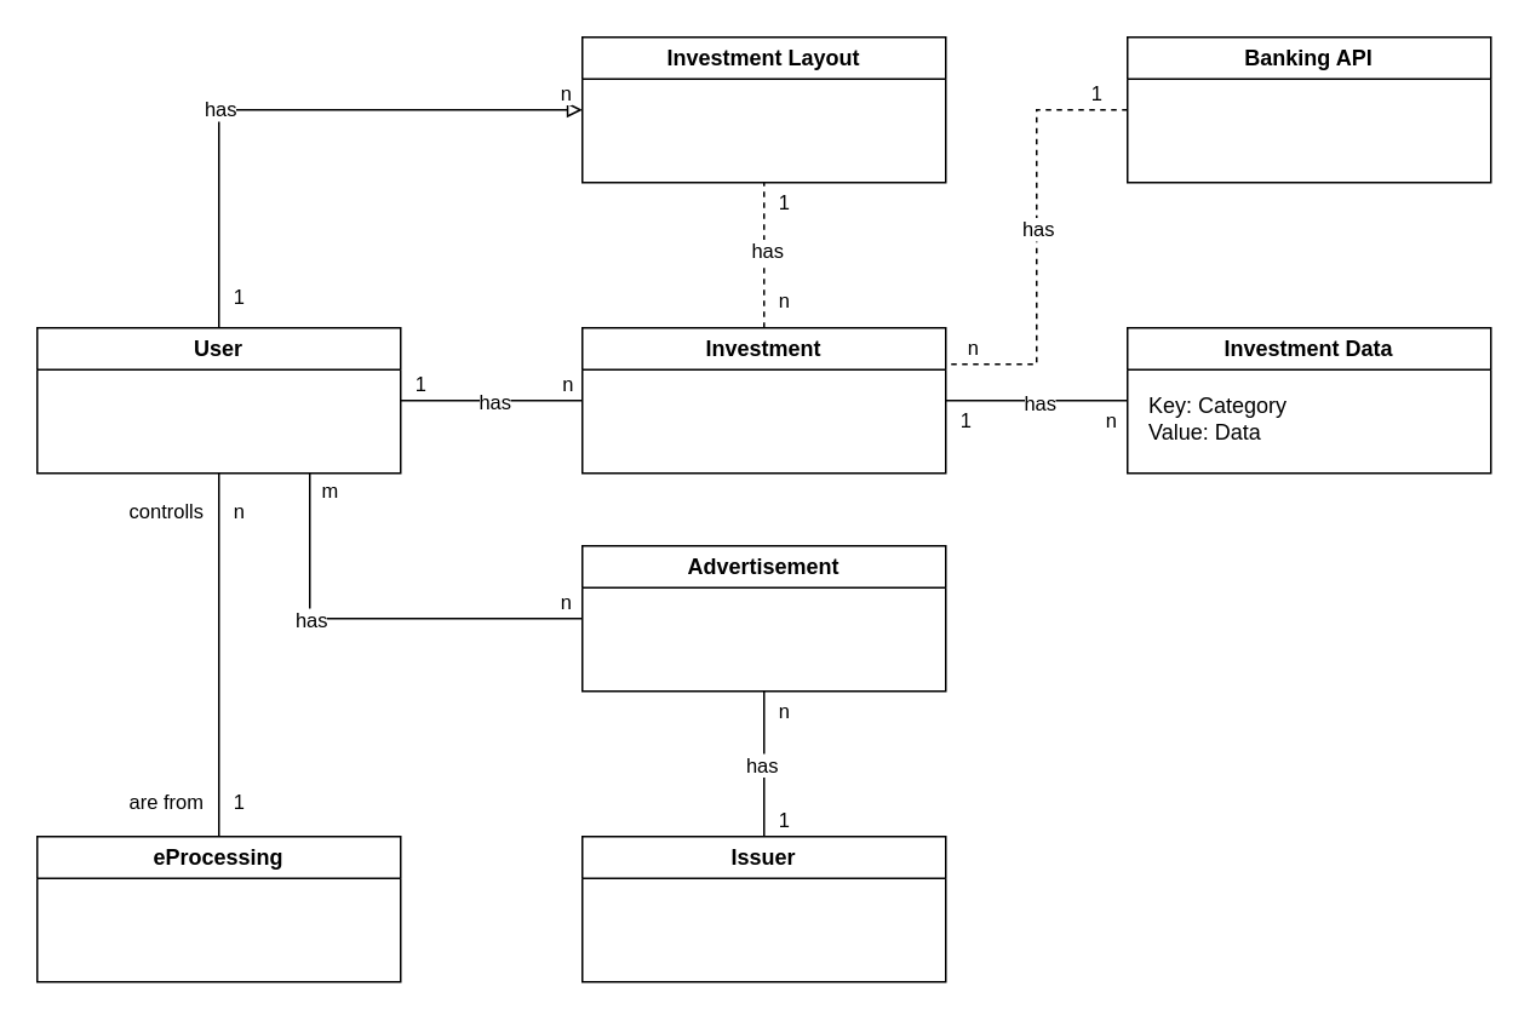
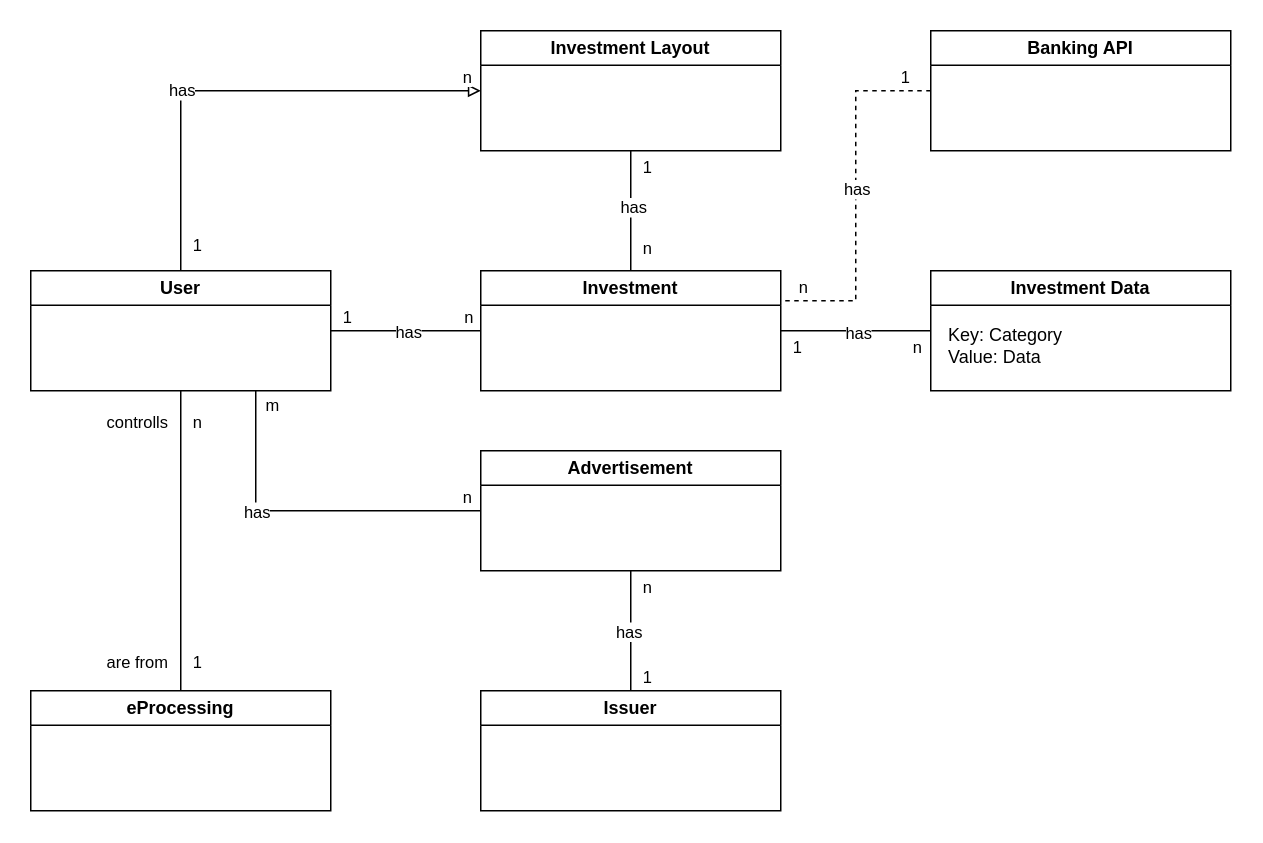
  <mxCell id="0" />
  <mxCell id="1" parent="0" />
  <mxCell id="2" value="" style="edgeStyle=orthogonalEdgeStyle;rounded=0;orthogonalLoop=1;jettySize=auto;html=1;strokeColor=default;endArrow=none;endFill=0;entryX=0;entryY=0.5;entryDx=0;entryDy=0;" edge="1" parent="1" source="10" target="19"><mxGeometry relative="1" as="geometry"><mxPoint x="420" y="160" as="targetPoint" /></mxGeometry></mxCell>
  <mxCell id="3" value="has" style="edgeLabel;html=1;align=center;verticalAlign=middle;resizable=0;points=[];fontFamily=Helvetica;fontSize=11;fontColor=default;labelBackgroundColor=default;" vertex="1" connectable="0" parent="2"><mxGeometry x="-0.289" y="-1" relative="1" as="geometry"><mxPoint x="15" y="-1" as="offset" /></mxGeometry></mxCell>
  <mxCell id="4" value="1" style="edgeLabel;html=1;align=center;verticalAlign=middle;resizable=0;points=[];fontFamily=Helvetica;fontSize=11;fontColor=default;labelBackgroundColor=default;" vertex="1" connectable="0" parent="2"><mxGeometry x="0.58" y="1" relative="1" as="geometry"><mxPoint x="-69" y="-9" as="offset" /></mxGeometry></mxCell>
  <mxCell id="5" value="n" style="edgeLabel;html=1;align=center;verticalAlign=middle;resizable=0;points=[];fontFamily=Helvetica;fontSize=11;fontColor=default;labelBackgroundColor=default;" vertex="1" connectable="0" parent="2"><mxGeometry x="0.511" y="1" relative="1" as="geometry"><mxPoint x="15" y="-9" as="offset" /></mxGeometry></mxCell>
  <mxCell id="6" style="edgeStyle=orthogonalEdgeStyle;rounded=0;orthogonalLoop=1;jettySize=auto;html=1;entryX=0;entryY=0.5;entryDx=0;entryDy=0;strokeColor=default;align=center;verticalAlign=middle;fontFamily=Helvetica;fontSize=11;fontColor=default;labelBackgroundColor=default;endArrow=block;endFill=0;" edge="1" parent="1" source="10" target="22"><mxGeometry relative="1" as="geometry"><Array as="points"><mxPoint x="120" y="60" /></Array></mxGeometry></mxCell>
  <mxCell id="7" value="has" style="edgeLabel;html=1;align=center;verticalAlign=middle;resizable=0;points=[];fontFamily=Helvetica;fontSize=11;fontColor=default;labelBackgroundColor=default;" vertex="1" connectable="0" parent="6"><mxGeometry x="-0.878" y="-1" relative="1" as="geometry"><mxPoint x="-1" y="-101" as="offset" /></mxGeometry></mxCell>
  <mxCell id="8" value="n" style="edgeLabel;html=1;align=center;verticalAlign=middle;resizable=0;points=[];fontFamily=Helvetica;fontSize=11;fontColor=default;labelBackgroundColor=default;" vertex="1" connectable="0" parent="6"><mxGeometry x="0.908" relative="1" as="geometry"><mxPoint x="5" y="-10" as="offset" /></mxGeometry></mxCell>
  <mxCell id="9" value="1" style="edgeLabel;html=1;align=center;verticalAlign=middle;resizable=0;points=[];fontFamily=Helvetica;fontSize=11;fontColor=default;labelBackgroundColor=default;" vertex="1" connectable="0" parent="6"><mxGeometry x="-0.885" y="-1" relative="1" as="geometry"><mxPoint x="9" as="offset" /></mxGeometry></mxCell>
  <mxCell id="10" value="User" style="swimlane;whiteSpace=wrap;html=1;" vertex="1" parent="1"><mxGeometry x="20" y="180" width="200" height="80" as="geometry"><mxRectangle x="60" y="140" width="70" height="30" as="alternateBounds" /></mxGeometry></mxCell>
  <mxCell id="11" style="edgeStyle=orthogonalEdgeStyle;rounded=0;orthogonalLoop=1;jettySize=auto;html=1;endArrow=none;endFill=0;entryX=0;entryY=0.5;entryDx=0;entryDy=0;" edge="1" parent="1" source="19" target="20"><mxGeometry relative="1" as="geometry"><mxPoint x="580" y="230" as="targetPoint" /></mxGeometry></mxCell>
  <mxCell id="12" value="1" style="edgeLabel;html=1;align=center;verticalAlign=middle;resizable=0;points=[];fontFamily=Helvetica;fontSize=11;fontColor=default;labelBackgroundColor=default;" vertex="1" connectable="0" parent="11"><mxGeometry x="0.32" y="-2" relative="1" as="geometry"><mxPoint x="-56" y="8" as="offset" /></mxGeometry></mxCell>
  <mxCell id="13" value="n" style="edgeLabel;html=1;align=center;verticalAlign=middle;resizable=0;points=[];fontFamily=Helvetica;fontSize=11;fontColor=default;labelBackgroundColor=default;" vertex="1" connectable="0" parent="11"><mxGeometry x="0.016" y="-2" relative="1" as="geometry"><mxPoint x="39" y="8" as="offset" /></mxGeometry></mxCell>
  <mxCell id="14" value="has" style="edgeLabel;html=1;align=center;verticalAlign=middle;resizable=0;points=[];fontFamily=Helvetica;fontSize=11;fontColor=default;labelBackgroundColor=default;" vertex="1" connectable="0" parent="11"><mxGeometry x="0.024" y="-1" relative="1" as="geometry"><mxPoint as="offset" /></mxGeometry></mxCell>
- <mxCell id="15" style="edgeStyle=orthogonalEdgeStyle;rounded=0;orthogonalLoop=1;jettySize=auto;html=1;entryX=0.5;entryY=1;entryDx=0;entryDy=0;strokeColor=default;align=center;verticalAlign=middle;fontFamily=Helvetica;fontSize=11;fontColor=default;labelBackgroundColor=default;endArrow=none;endFill=0;dashed=1;" edge="1" parent="1" source="19" target="22"><mxGeometry relative="1" as="geometry" /></mxCell>
+ <mxCell id="15" style="edgeStyle=orthogonalEdgeStyle;rounded=0;orthogonalLoop=1;jettySize=auto;html=1;entryX=0.5;entryY=1;entryDx=0;entryDy=0;strokeColor=default;align=center;verticalAlign=middle;fontFamily=Helvetica;fontSize=11;fontColor=default;labelBackgroundColor=default;endArrow=none;endFill=0;" edge="1" parent="1" source="19" target="22"><mxGeometry relative="1" as="geometry" /></mxCell>
  <mxCell id="16" value="has" style="edgeLabel;html=1;align=center;verticalAlign=middle;resizable=0;points=[];fontFamily=Helvetica;fontSize=11;fontColor=default;labelBackgroundColor=default;" vertex="1" connectable="0" parent="15"><mxGeometry x="0.063" y="-1" relative="1" as="geometry"><mxPoint as="offset" /></mxGeometry></mxCell>
  <mxCell id="17" value="1" style="edgeLabel;html=1;align=center;verticalAlign=middle;resizable=0;points=[];fontFamily=Helvetica;fontSize=11;fontColor=default;labelBackgroundColor=default;" vertex="1" connectable="0" parent="15"><mxGeometry x="0.611" y="-1" relative="1" as="geometry"><mxPoint x="9" y="-6" as="offset" /></mxGeometry></mxCell>
  <mxCell id="18" value="n" style="edgeLabel;html=1;align=center;verticalAlign=middle;resizable=0;points=[];fontFamily=Helvetica;fontSize=11;fontColor=default;labelBackgroundColor=default;" vertex="1" connectable="0" parent="15"><mxGeometry x="-0.604" y="-2" relative="1" as="geometry"><mxPoint x="8" as="offset" /></mxGeometry></mxCell>
  <mxCell id="19" value="Investment" style="swimlane;whiteSpace=wrap;html=1;" vertex="1" parent="1"><mxGeometry x="320" y="180" width="200" height="80" as="geometry"><mxRectangle x="60" y="140" width="70" height="30" as="alternateBounds" /></mxGeometry></mxCell>
  <mxCell id="20" value="Investment Data" style="swimlane;whiteSpace=wrap;html=1;" vertex="1" parent="1"><mxGeometry x="620" y="180" width="200" height="80" as="geometry"><mxRectangle x="60" y="140" width="70" height="30" as="alternateBounds" /></mxGeometry></mxCell>
  <mxCell id="21" value="Key: Category&lt;div&gt;Value: Data&lt;/div&gt;" style="text;html=1;align=left;verticalAlign=middle;resizable=0;points=[];autosize=1;strokeColor=none;fillColor=none;" vertex="1" parent="20"><mxGeometry x="10" y="30" width="100" height="40" as="geometry" /></mxCell>
  <mxCell id="22" value="Investment Layout" style="swimlane;whiteSpace=wrap;html=1;" vertex="1" parent="1"><mxGeometry x="320" y="20" width="200" height="80" as="geometry"><mxRectangle x="60" y="140" width="70" height="30" as="alternateBounds" /></mxGeometry></mxCell>
  <mxCell id="23" style="edgeStyle=orthogonalEdgeStyle;rounded=0;orthogonalLoop=1;jettySize=auto;html=1;entryX=0.5;entryY=1;entryDx=0;entryDy=0;endArrow=none;endFill=0;" edge="1" parent="1" source="27" target="38"><mxGeometry relative="1" as="geometry" /></mxCell>
  <mxCell id="24" value="1" style="edgeLabel;html=1;align=center;verticalAlign=middle;resizable=0;points=[];fontFamily=Helvetica;fontSize=11;fontColor=default;labelBackgroundColor=default;" vertex="1" connectable="0" parent="23"><mxGeometry x="0.246" y="1" relative="1" as="geometry"><mxPoint x="11" y="40" as="offset" /></mxGeometry></mxCell>
  <mxCell id="25" value="n" style="edgeLabel;html=1;align=center;verticalAlign=middle;resizable=0;points=[];fontFamily=Helvetica;fontSize=11;fontColor=default;labelBackgroundColor=default;" vertex="1" connectable="0" parent="23"><mxGeometry x="0.646" y="2" relative="1" as="geometry"><mxPoint x="12" y="-4" as="offset" /></mxGeometry></mxCell>
  <mxCell id="26" value="has" style="edgeLabel;html=1;align=center;verticalAlign=middle;resizable=0;points=[];fontFamily=Helvetica;fontSize=11;fontColor=default;labelBackgroundColor=default;" vertex="1" connectable="0" parent="23"><mxGeometry x="0.232" y="2" relative="1" as="geometry"><mxPoint y="9" as="offset" /></mxGeometry></mxCell>
  <mxCell id="27" value="Issuer" style="swimlane;whiteSpace=wrap;html=1;" vertex="1" parent="1"><mxGeometry x="320" y="460" width="200" height="80" as="geometry"><mxRectangle x="60" y="140" width="70" height="30" as="alternateBounds" /></mxGeometry></mxCell>
  <mxCell id="28" style="edgeStyle=orthogonalEdgeStyle;rounded=0;orthogonalLoop=1;jettySize=auto;html=1;entryX=0.5;entryY=1;entryDx=0;entryDy=0;strokeColor=default;align=center;verticalAlign=middle;fontFamily=Helvetica;fontSize=11;fontColor=default;labelBackgroundColor=default;endArrow=none;endFill=0;" edge="1" parent="1" source="33" target="10"><mxGeometry relative="1" as="geometry" /></mxCell>
  <mxCell id="29" value="n" style="edgeLabel;html=1;align=center;verticalAlign=middle;resizable=0;points=[];fontFamily=Helvetica;fontSize=11;fontColor=default;labelBackgroundColor=default;" vertex="1" connectable="0" parent="28"><mxGeometry x="0.133" relative="1" as="geometry"><mxPoint x="10" y="-67" as="offset" /></mxGeometry></mxCell>
  <mxCell id="30" value="1" style="edgeLabel;html=1;align=center;verticalAlign=middle;resizable=0;points=[];fontFamily=Helvetica;fontSize=11;fontColor=default;labelBackgroundColor=default;" vertex="1" connectable="0" parent="28"><mxGeometry x="-0.73" y="-1" relative="1" as="geometry"><mxPoint x="9" y="7" as="offset" /></mxGeometry></mxCell>
  <mxCell id="31" value="are from" style="edgeLabel;html=1;align=center;verticalAlign=middle;resizable=0;points=[];fontFamily=Helvetica;fontSize=11;fontColor=default;labelBackgroundColor=default;" vertex="1" connectable="0" parent="28"><mxGeometry x="-0.056" y="1" relative="1" as="geometry"><mxPoint x="-29" y="74" as="offset" /></mxGeometry></mxCell>
  <mxCell id="32" value="controlls" style="edgeLabel;html=1;align=center;verticalAlign=middle;resizable=0;points=[];fontFamily=Helvetica;fontSize=11;fontColor=default;labelBackgroundColor=default;" vertex="1" connectable="0" parent="28"><mxGeometry x="0.15" relative="1" as="geometry"><mxPoint x="-30" y="-65" as="offset" /></mxGeometry></mxCell>
  <mxCell id="33" value="eProcessing" style="swimlane;whiteSpace=wrap;html=1;" vertex="1" parent="1"><mxGeometry x="20" y="460" width="200" height="80" as="geometry"><mxRectangle x="60" y="140" width="70" height="30" as="alternateBounds" /></mxGeometry></mxCell>
  <mxCell id="34" style="edgeStyle=orthogonalEdgeStyle;rounded=0;orthogonalLoop=1;jettySize=auto;html=1;entryX=0.75;entryY=1;entryDx=0;entryDy=0;strokeColor=default;align=center;verticalAlign=middle;fontFamily=Helvetica;fontSize=11;fontColor=default;labelBackgroundColor=default;endArrow=none;endFill=0;" edge="1" parent="1" source="38" target="10"><mxGeometry relative="1" as="geometry" /></mxCell>
  <mxCell id="35" value="n" style="edgeLabel;html=1;align=center;verticalAlign=middle;resizable=0;points=[];fontFamily=Helvetica;fontSize=11;fontColor=default;labelBackgroundColor=default;" vertex="1" connectable="0" parent="34"><mxGeometry x="0.802" y="1" relative="1" as="geometry"><mxPoint x="141" y="47" as="offset" /></mxGeometry></mxCell>
  <mxCell id="36" value="m" style="edgeLabel;html=1;align=center;verticalAlign=middle;resizable=0;points=[];fontFamily=Helvetica;fontSize=11;fontColor=default;labelBackgroundColor=default;" vertex="1" connectable="0" parent="34"><mxGeometry x="0.922" relative="1" as="geometry"><mxPoint x="10" as="offset" /></mxGeometry></mxCell>
  <mxCell id="37" value="has" style="edgeLabel;html=1;align=center;verticalAlign=middle;resizable=0;points=[];fontFamily=Helvetica;fontSize=11;fontColor=default;labelBackgroundColor=default;" vertex="1" connectable="0" parent="34"><mxGeometry x="0.027" relative="1" as="geometry"><mxPoint x="-32" as="offset" /></mxGeometry></mxCell>
  <mxCell id="38" value="Advertisement" style="swimlane;whiteSpace=wrap;html=1;" vertex="1" parent="1"><mxGeometry x="320" y="300" width="200" height="80" as="geometry"><mxRectangle x="60" y="140" width="70" height="30" as="alternateBounds" /></mxGeometry></mxCell>
  <mxCell id="39" style="edgeStyle=orthogonalEdgeStyle;rounded=0;orthogonalLoop=1;jettySize=auto;html=1;entryX=1;entryY=0.25;entryDx=0;entryDy=0;strokeColor=default;align=center;verticalAlign=middle;fontFamily=Helvetica;fontSize=11;fontColor=default;labelBackgroundColor=default;endArrow=none;endFill=0;dashed=1;" edge="1" parent="1" source="43" target="19"><mxGeometry relative="1" as="geometry" /></mxCell>
  <mxCell id="40" value="has" style="edgeLabel;html=1;align=center;verticalAlign=middle;resizable=0;points=[];fontFamily=Helvetica;fontSize=11;fontColor=default;labelBackgroundColor=default;" vertex="1" connectable="0" parent="39"><mxGeometry x="-0.25" relative="1" as="geometry"><mxPoint y="25" as="offset" /></mxGeometry></mxCell>
  <mxCell id="41" value="1" style="edgeLabel;html=1;align=center;verticalAlign=middle;resizable=0;points=[];fontFamily=Helvetica;fontSize=11;fontColor=default;labelBackgroundColor=default;" vertex="1" connectable="0" parent="39"><mxGeometry x="-0.62" y="4" relative="1" as="geometry"><mxPoint x="28" y="-14" as="offset" /></mxGeometry></mxCell>
  <mxCell id="42" value="n" style="edgeLabel;html=1;align=center;verticalAlign=middle;resizable=0;points=[];fontFamily=Helvetica;fontSize=11;fontColor=default;labelBackgroundColor=default;" vertex="1" connectable="0" parent="39"><mxGeometry x="0.82" relative="1" as="geometry"><mxPoint x="-8" y="-10" as="offset" /></mxGeometry></mxCell>
  <mxCell id="43" value="Banking API" style="swimlane;whiteSpace=wrap;html=1;" vertex="1" parent="1"><mxGeometry x="620" y="20" width="200" height="80" as="geometry"><mxRectangle x="60" y="140" width="70" height="30" as="alternateBounds" /></mxGeometry></mxCell>
